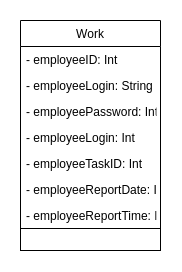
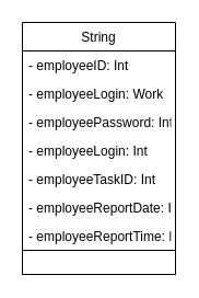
  <mxCell id="0" />
  <mxCell id="1" parent="0" />
- <mxCell id="2" value="Work" style="swimlane;fontStyle=0;childLayout=stackLayout;horizontal=1;startSize=26;fillColor=none;horizontalStack=0;resizeParent=1;resizeParentMax=0;resizeLast=0;collapsible=1;marginBottom=0;" vertex="1" parent="1"><mxGeometry x="20" y="20" width="140" height="208" as="geometry" /></mxCell>
+ <mxCell id="2" value="String" style="swimlane;fontStyle=0;childLayout=stackLayout;horizontal=1;startSize=26;fillColor=none;horizontalStack=0;resizeParent=1;resizeParentMax=0;resizeLast=0;collapsible=1;marginBottom=0;" vertex="1" parent="1"><mxGeometry x="20" y="20" width="140" height="208" as="geometry" /></mxCell>
  <mxCell id="3" value="- employeeID: Int" style="text;strokeColor=none;fillColor=none;align=left;verticalAlign=top;spacingLeft=4;spacingRight=4;overflow=hidden;rotatable=0;points=[[0,0.5],[1,0.5]];portConstraint=eastwest;" vertex="1" parent="2"><mxGeometry y="26" width="140" height="26" as="geometry" /></mxCell>
- <mxCell id="4" value="- employeeLogin: String" style="text;strokeColor=none;fillColor=none;align=left;verticalAlign=top;spacingLeft=4;spacingRight=4;overflow=hidden;rotatable=0;points=[[0,0.5],[1,0.5]];portConstraint=eastwest;" vertex="1" parent="2"><mxGeometry y="52" width="140" height="26" as="geometry" /></mxCell>
+ <mxCell id="4" value="- employeeLogin: Work" style="text;strokeColor=none;fillColor=none;align=left;verticalAlign=top;spacingLeft=4;spacingRight=4;overflow=hidden;rotatable=0;points=[[0,0.5],[1,0.5]];portConstraint=eastwest;" vertex="1" parent="2"><mxGeometry y="52" width="140" height="26" as="geometry" /></mxCell>
  <mxCell id="5" value="- employeePassword: Int" style="text;strokeColor=none;fillColor=none;align=left;verticalAlign=top;spacingLeft=4;spacingRight=4;overflow=hidden;rotatable=0;points=[[0,0.5],[1,0.5]];portConstraint=eastwest;" vertex="1" parent="2"><mxGeometry y="78" width="140" height="26" as="geometry" /></mxCell>
  <mxCell id="6" value="- employeeLogin: Int" style="text;strokeColor=none;fillColor=none;align=left;verticalAlign=top;spacingLeft=4;spacingRight=4;overflow=hidden;rotatable=0;points=[[0,0.5],[1,0.5]];portConstraint=eastwest;" vertex="1" parent="2"><mxGeometry y="104" width="140" height="26" as="geometry" /></mxCell>
  <mxCell id="7" value="- employeeTaskID: Int" style="text;strokeColor=none;fillColor=none;align=left;verticalAlign=top;spacingLeft=4;spacingRight=4;overflow=hidden;rotatable=0;points=[[0,0.5],[1,0.5]];portConstraint=eastwest;" vertex="1" parent="2"><mxGeometry y="130" width="140" height="26" as="geometry" /></mxCell>
  <mxCell id="8" value="- employeeReportDate: Int" style="text;strokeColor=none;fillColor=none;align=left;verticalAlign=top;spacingLeft=4;spacingRight=4;overflow=hidden;rotatable=0;points=[[0,0.5],[1,0.5]];portConstraint=eastwest;" vertex="1" parent="2"><mxGeometry y="156" width="140" height="26" as="geometry" /></mxCell>
  <mxCell id="9" value="- employeeReportTime: Int" style="text;strokeColor=none;fillColor=none;align=left;verticalAlign=top;spacingLeft=4;spacingRight=4;overflow=hidden;rotatable=0;points=[[0,0.5],[1,0.5]];portConstraint=eastwest;" vertex="1" parent="2"><mxGeometry y="182" width="140" height="26" as="geometry" /></mxCell>
  <mxCell id="10" value="" style="html=1;points=[];perimeter=orthogonalPerimeter;direction=south;" vertex="1" parent="1"><mxGeometry x="20" y="228" width="140" height="22" as="geometry" /></mxCell>
